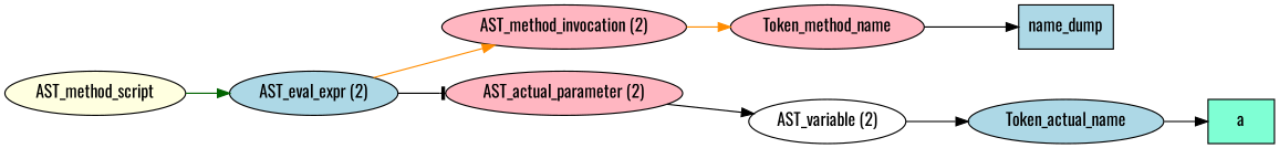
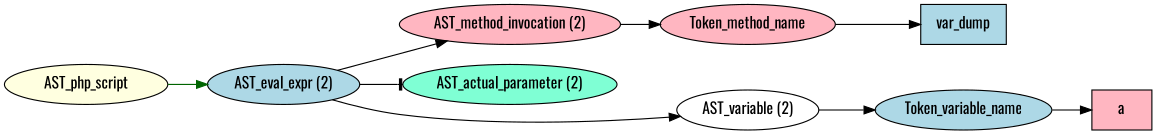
  digraph {
    fontname=Oswald
    rankdir=LR
    node [fillcolor=lightblue fontname=Oswald style=filled]
    edge [arrowhead=normal color=black fontname=Oswald]
-   n1 [fillcolor=lightyellow label=AST_method_script]
+   n1 [fillcolor=lightyellow label=AST_php_script]
    n2 [label="AST_eval_expr (2)"]
    n3 [fillcolor=lightpink label="AST_method_invocation (2)"]
-   n4 [fillcolor=lightpink label="AST_actual_parameter (2)"]
+   n4 [fillcolor=aquamarine label="AST_actual_parameter (2)"]
    n5 [fillcolor=lightpink label=Token_method_name]
-   n6 [label=name_dump shape=box]
+   n6 [label=var_dump shape=box]
    n7 [fillcolor=white label="AST_variable (2)"]
-   n8 [label=Token_actual_name]
-   n9 [fillcolor=aquamarine label=a shape=box]
+   n8 [label=Token_variable_name]
+   n9 [fillcolor=lightpink label=a shape=box]
    n1 -> n2 [color=darkgreen]
-   n2 -> n3 [color=darkorange]
+   n2 -> n3
    n2 -> n4 [arrowhead=tee]
-   n3 -> n5 [color=darkorange]
-   n4 -> n7
+   n3 -> n5
+   n2 -> n7
    n5 -> n6
    n7 -> n8
    n8 -> n9
  }
